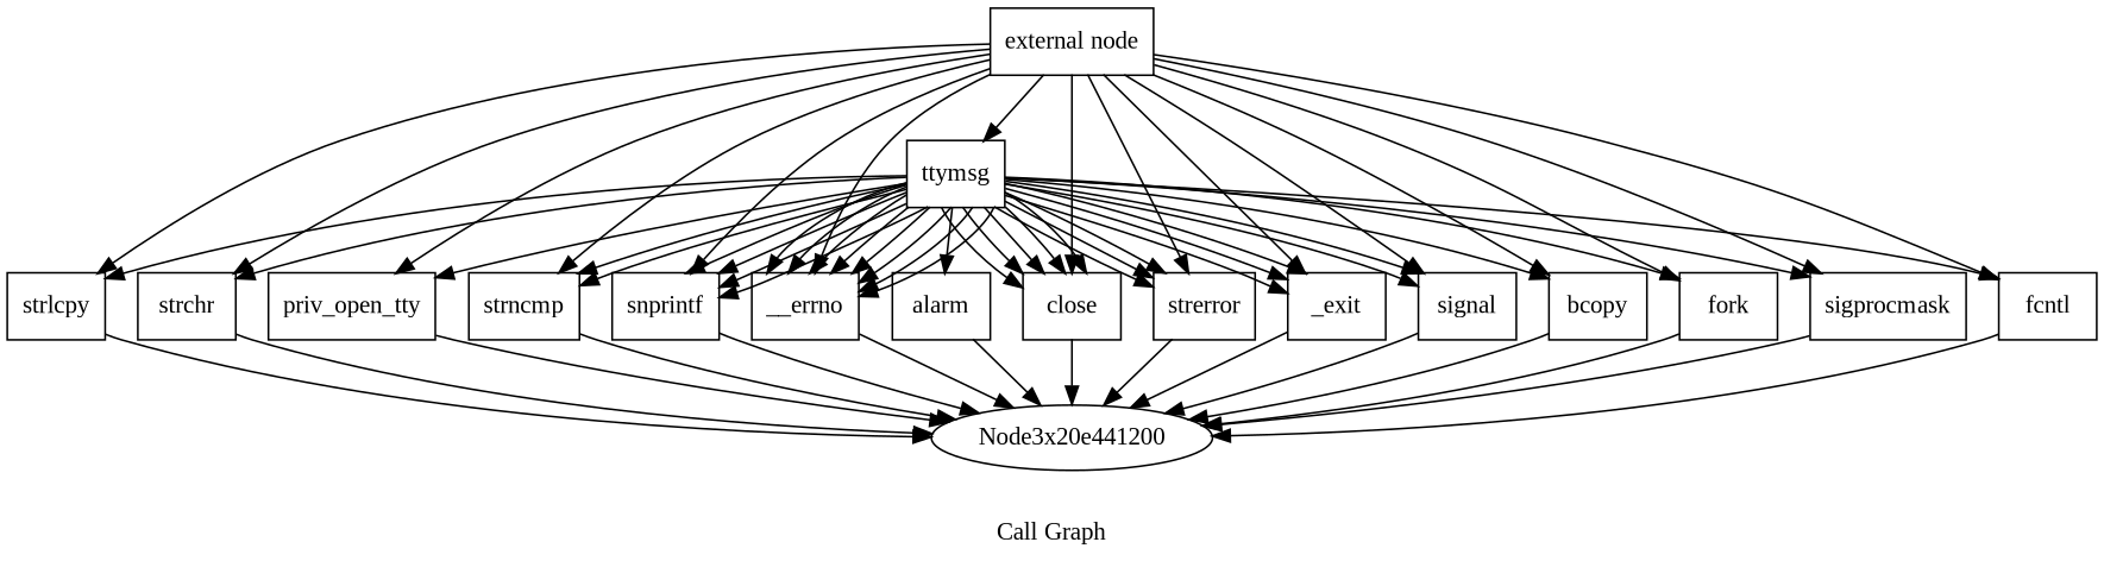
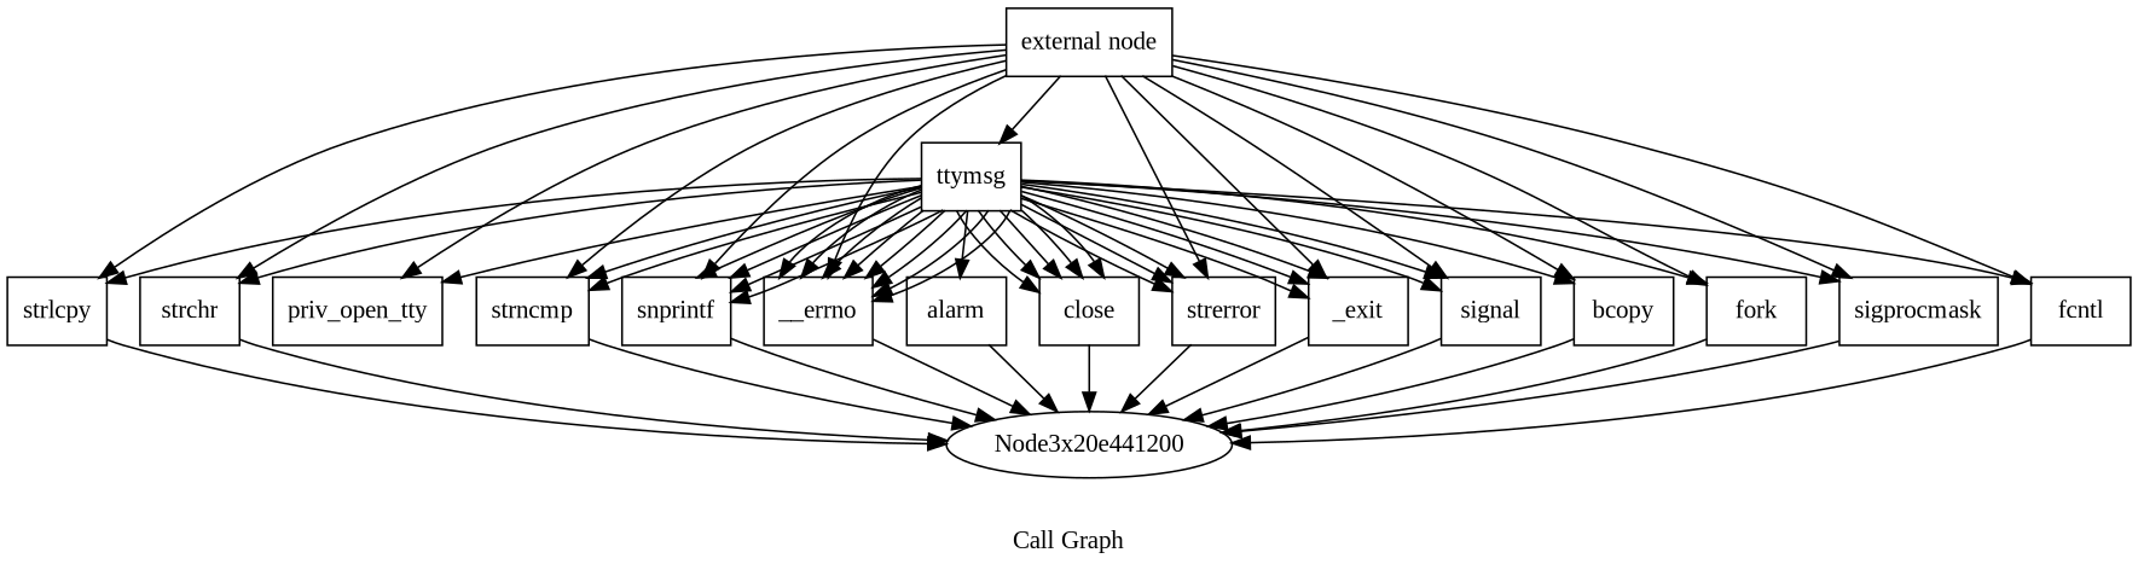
  digraph {
    fontname="Liberation Serif"
    label="Call Graph"
    node [fontname="Liberation Serif" shape=record]
    edge [fontname="Liberation Serif"]
    n1 [label="{external node}"]
    n2 [label="{ttymsg}"]
    n3 [label="{strncmp}"]
    n4 [label="{strlcpy}"]
    n5 [label="{strchr}"]
    n6 [label="{snprintf}"]
    n7 [label="{priv_open_tty}"]
    n8 [label="{__errno}"]
    n9 [label="{strerror}"]
    n10 [label="{bcopy}"]
    n11 [label="{close}"]
    n12 [label="{_exit}"]
    n13 [label="{fork}"]
    n14 [label="{signal}"]
    n15 [label="{sigprocmask}"]
    n16 [label="{fcntl}"]
    n17 [label="{alarm}"]
    n18 [label=Node3x20e441200 shape=""]
    n1 -> n2
    n1 -> n3
    n1 -> n4
    n1 -> n5
    n1 -> n6
    n1 -> n7
    n1 -> n8
    n1 -> n9
    n1 -> n10
-   n1 -> n11
    n1 -> n12
    n1 -> n13
    n1 -> n14
    n1 -> n15
    n1 -> n16
    n2 -> n3
    n2 -> n3
    n2 -> n4
    n2 -> n5
    n2 -> n6
    n2 -> n6
    n2 -> n6
    n2 -> n6
    n2 -> n7
    n2 -> n8
    n2 -> n8
    n2 -> n8
    n2 -> n8
    n2 -> n8
    n2 -> n8
    n2 -> n8
    n2 -> n8
    n2 -> n9
    n2 -> n9
    n2 -> n9
    n2 -> n10
    n2 -> n11
    n2 -> n11
    n2 -> n11
    n2 -> n11
    n2 -> n11
    n2 -> n12
    n2 -> n12
    n2 -> n12
    n2 -> n13
    n2 -> n14
    n2 -> n14
    n2 -> n15
    n2 -> n16
    n2 -> n17
    n3 -> n18
    n4 -> n18
    n5 -> n18
    n6 -> n18
-   n7 -> n18
    n8 -> n18
    n9 -> n18
    n10 -> n18
    n11 -> n18
    n12 -> n18
    n13 -> n18
    n14 -> n18
    n15 -> n18
    n16 -> n18
    n17 -> n18
  }
